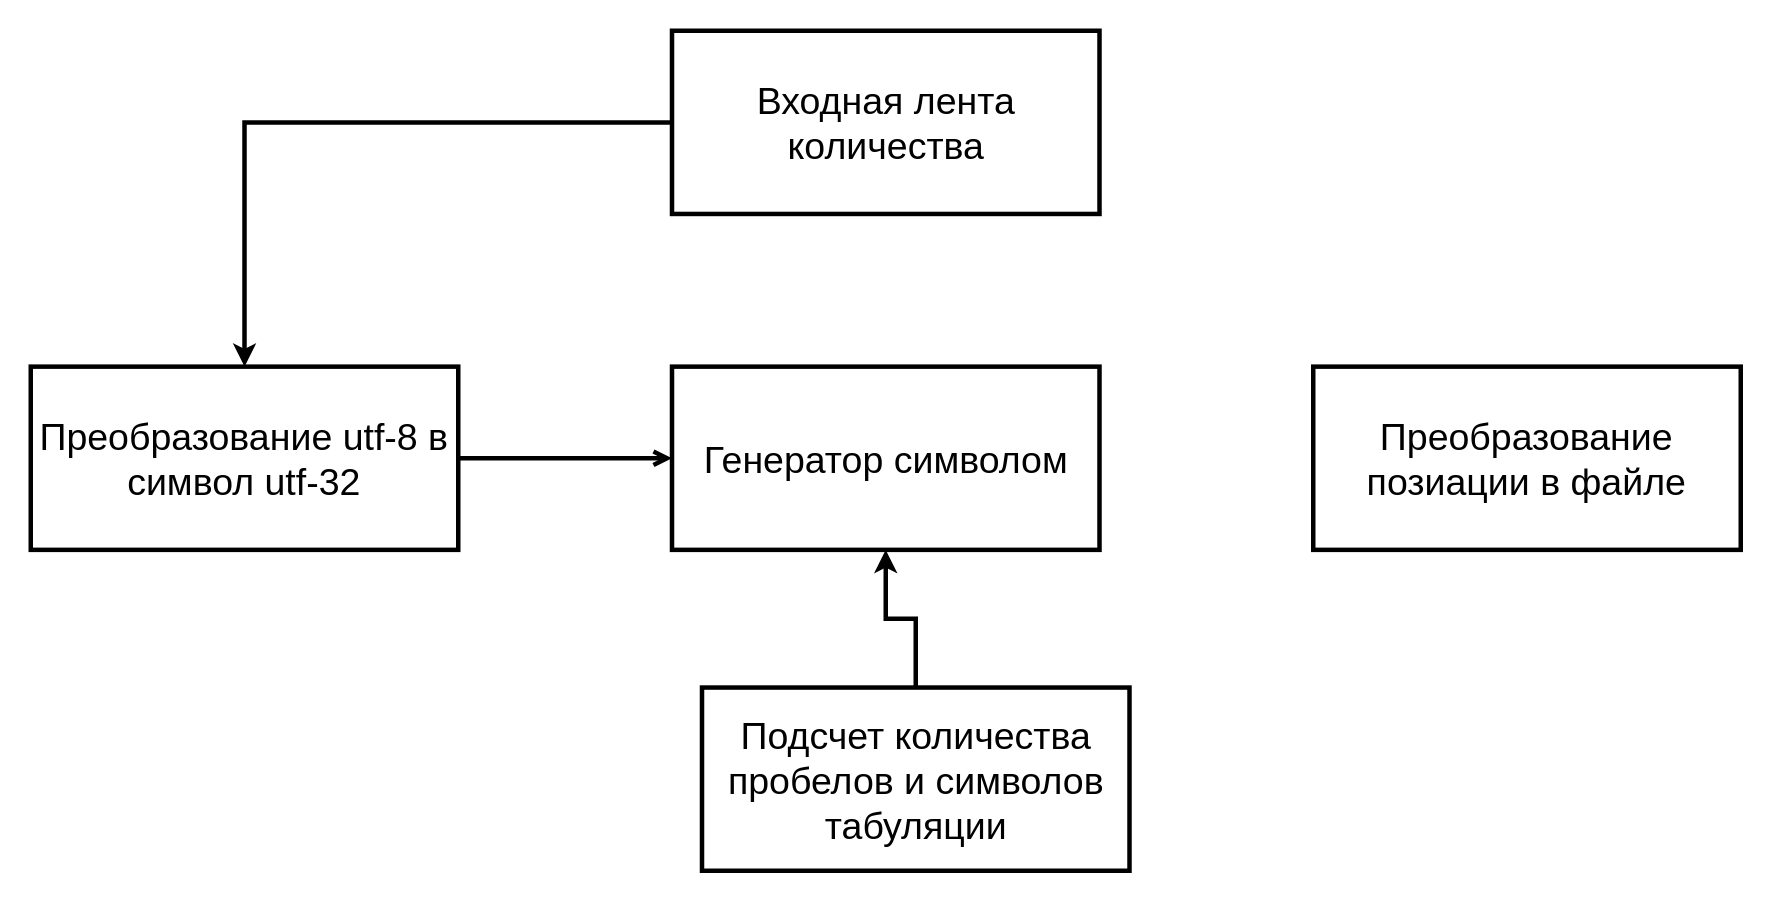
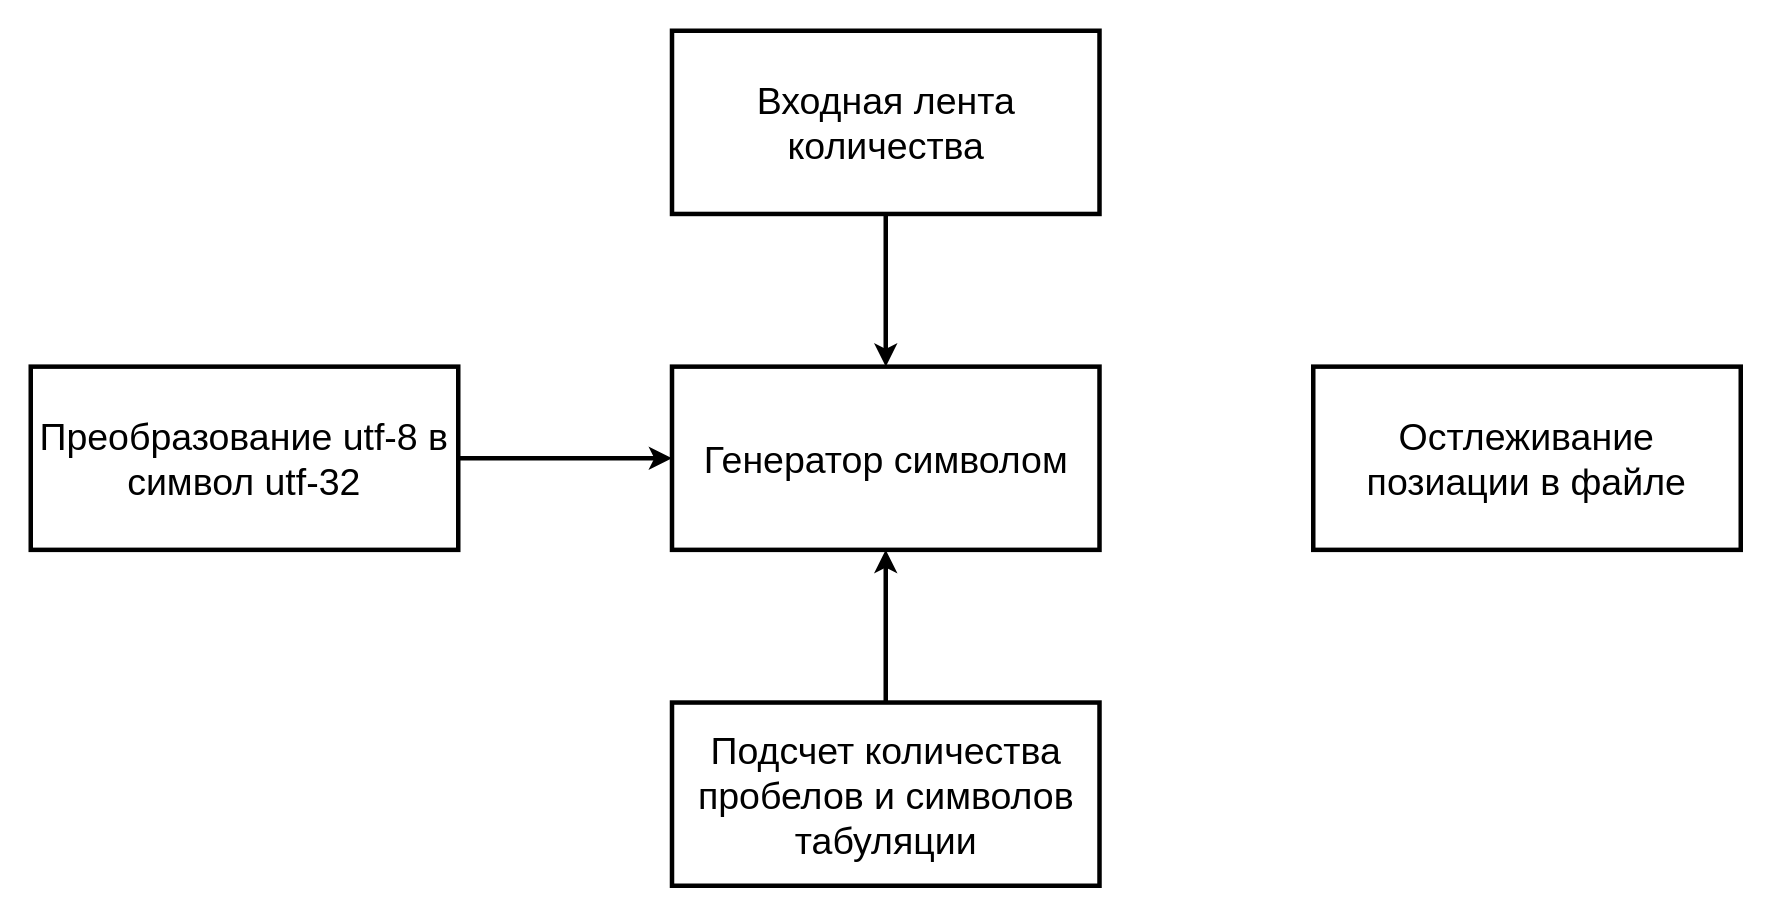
  <mxCell id="0" />
  <mxCell id="1" parent="0" />
  <mxCell id="2" value="" style="group" parent="1" vertex="1" connectable="0"><mxGeometry x="20" y="20" width="1140" height="570" as="geometry" /></mxCell>
  <mxCell id="3" value="Входная лента количества" style="rounded=0;whiteSpace=wrap;html=1;strokeWidth=3;fontSize=25;" parent="2" vertex="1"><mxGeometry x="427.5" width="285" height="122.143" as="geometry" /></mxCell>
  <mxCell id="4" value="Генератор символом" style="rounded=0;whiteSpace=wrap;html=1;strokeWidth=3;fontSize=25;" parent="2" vertex="1"><mxGeometry x="427.5" y="223.929" width="285" height="122.143" as="geometry" /></mxCell>
- <mxCell id="5" value="" style="edgeStyle=orthogonalEdgeStyle;rounded=0;orthogonalLoop=1;jettySize=auto;html=1;strokeWidth=3;" parent="2" source="3" target="7" edge="1"><mxGeometry relative="1" as="geometry" /></mxCell>
- <mxCell id="6" style="edgeStyle=orthogonalEdgeStyle;rounded=0;orthogonalLoop=1;jettySize=auto;html=1;entryX=0;entryY=0.5;entryDx=0;entryDy=0;strokeWidth=3;endArrow=open;" parent="2" source="7" target="4" edge="1"><mxGeometry relative="1" as="geometry" /></mxCell>
+ <mxCell id="5" value="" style="edgeStyle=orthogonalEdgeStyle;rounded=0;orthogonalLoop=1;jettySize=auto;html=1;strokeWidth=3;" parent="2" source="3" target="4" edge="1"><mxGeometry relative="1" as="geometry" /></mxCell>
+ <mxCell id="6" style="edgeStyle=orthogonalEdgeStyle;rounded=0;orthogonalLoop=1;jettySize=auto;html=1;entryX=0;entryY=0.5;entryDx=0;entryDy=0;strokeWidth=3;" parent="2" source="7" target="4" edge="1"><mxGeometry relative="1" as="geometry" /></mxCell>
  <mxCell id="7" value="Преобразование utf-8 в символ utf-32" style="whiteSpace=wrap;html=1;rounded=0;strokeWidth=3;fontSize=25;" parent="2" vertex="1"><mxGeometry y="223.929" width="285" height="122.143" as="geometry" /></mxCell>
  <mxCell id="8" style="edgeStyle=orthogonalEdgeStyle;rounded=0;orthogonalLoop=1;jettySize=auto;html=1;entryX=0.5;entryY=1;entryDx=0;entryDy=0;strokeWidth=3;" parent="2" source="9" target="4" edge="1"><mxGeometry relative="1" as="geometry" /></mxCell>
- <mxCell id="9" value="Подсчет количества пробелов и символов табуляции" style="whiteSpace=wrap;html=1;rounded=0;strokeWidth=3;fontSize=25;" parent="2" vertex="1"><mxGeometry x="447.5" y="437.857" width="285" height="122.143" as="geometry" /></mxCell>
- <mxCell id="10" value="Преобразование позиации в файле" style="whiteSpace=wrap;html=1;rounded=0;strokeWidth=3;fontSize=25;" parent="2" vertex="1"><mxGeometry x="855" y="223.929" width="285" height="122.143" as="geometry" /></mxCell>
+ <mxCell id="9" value="Подсчет количества пробелов и символов табуляции" style="whiteSpace=wrap;html=1;rounded=0;strokeWidth=3;fontSize=25;" parent="2" vertex="1"><mxGeometry x="427.5" y="447.857" width="285" height="122.143" as="geometry" /></mxCell>
+ <mxCell id="10" value="Остлеживание позиации в файле" style="whiteSpace=wrap;html=1;rounded=0;strokeWidth=3;fontSize=25;" parent="2" vertex="1"><mxGeometry x="855" y="223.929" width="285" height="122.143" as="geometry" /></mxCell>
